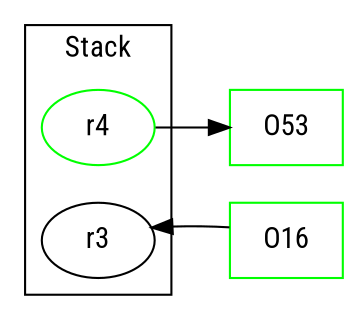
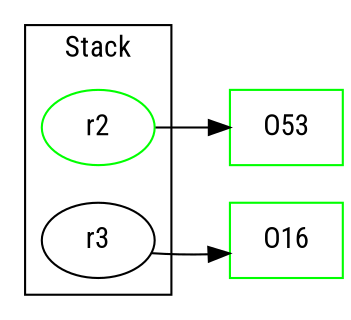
  digraph {
    fontname="Roboto Condensed"
    rankDir=LR
    rankdir=LR
    node [color=green fontname="Roboto Condensed"]
    edge [fontname="Roboto Condensed"]
-   r2 [label=r4]
+   r2
    r3 [color=""]
    n3 [label=O53 shape=box]
    O16 [shape=box]
    subgraph cluster_1 {
      label=Stack
      r2
      r3
    }
    r2 -> n3
-   O16 -> r3
+   r3 -> O16
  }
